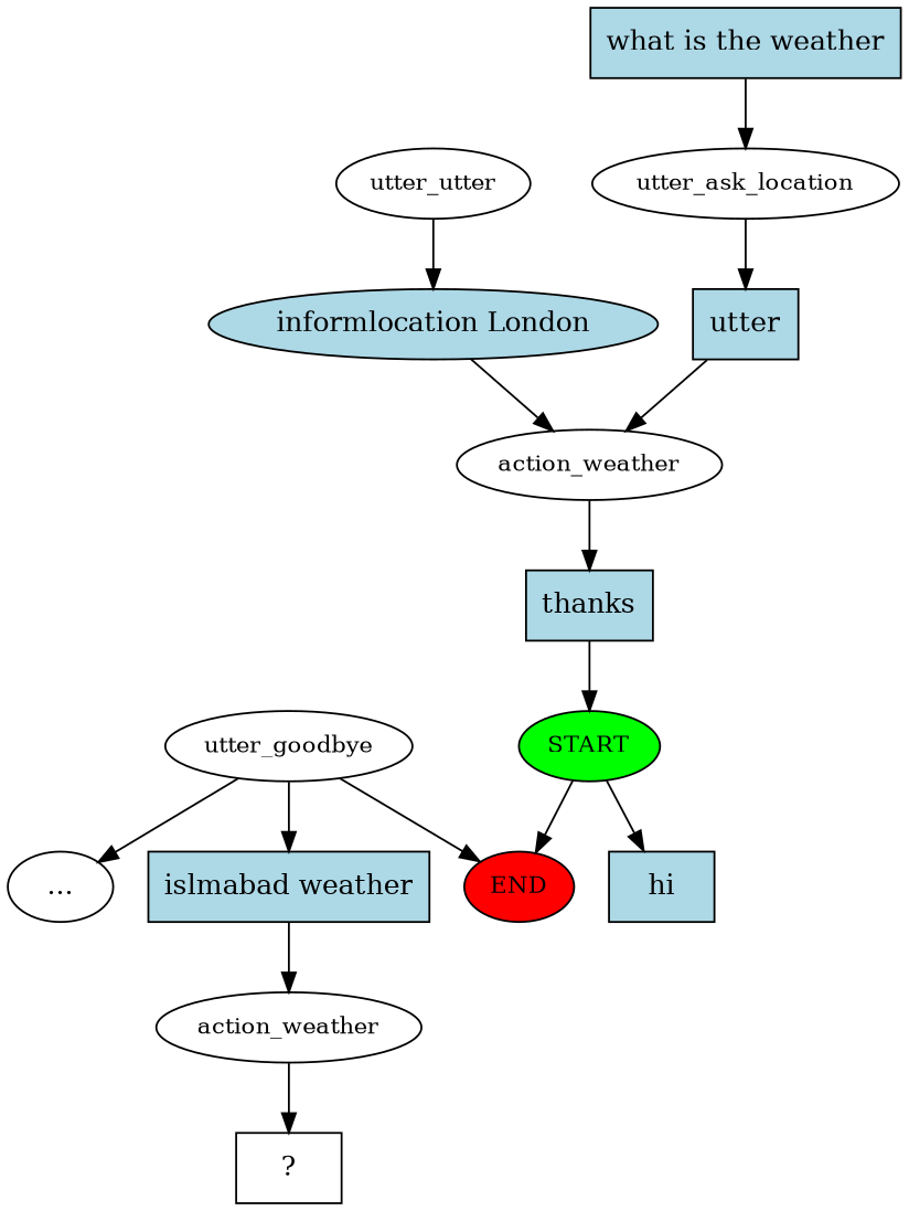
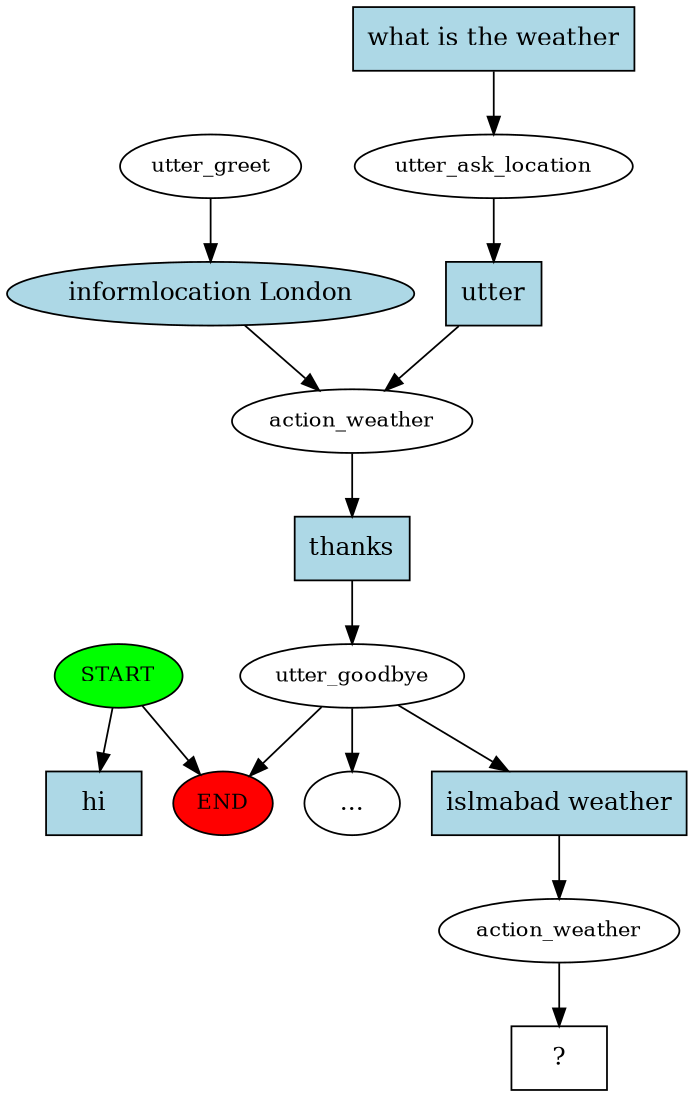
  digraph {
    node [style=filled]
    n1 [fillcolor=green fontsize=12 label=START]
    n2 [fillcolor=red fontsize=12 label=END]
    n3 [fillcolor=lightblue label=hi shape=rect]
-   n4 [fontsize=12 label=utter_utter style=""]
+   n4 [fontsize=12 label=utter_greet style=""]
    n5 [fillcolor=lightblue label="informlocation London" shape=ellipse]
    n6 [fillcolor=lightblue label="what is the weather" shape=rect]
    n7 [fontsize=12 label=utter_ask_location style=""]
    n8 [fontsize=12 label=action_weather style=""]
    n9 [fillcolor=lightblue label=utter shape=rect]
    n10 [fillcolor=lightblue label=thanks shape=rect]
    n11 [fontsize=12 label=utter_goodbye style=""]
    n12 [label="..." style=""]
    n13 [fillcolor=lightblue label="islmabad weather" shape=rect]
    n14 [fontsize=12 label=action_weather style=""]
    n15 [label="  ?  " shape=rect style=""]
    n1 -> n2
    n1 -> n3
    n4 -> n5
    n5 -> n8
    n6 -> n7
    n7 -> n9
    n8 -> n10
    n9 -> n8
-   n10 -> n1
+   n10 -> n11
    n11 -> n2
    n11 -> n12
    n11 -> n13
    n13 -> n14
    n14 -> n15
  }
